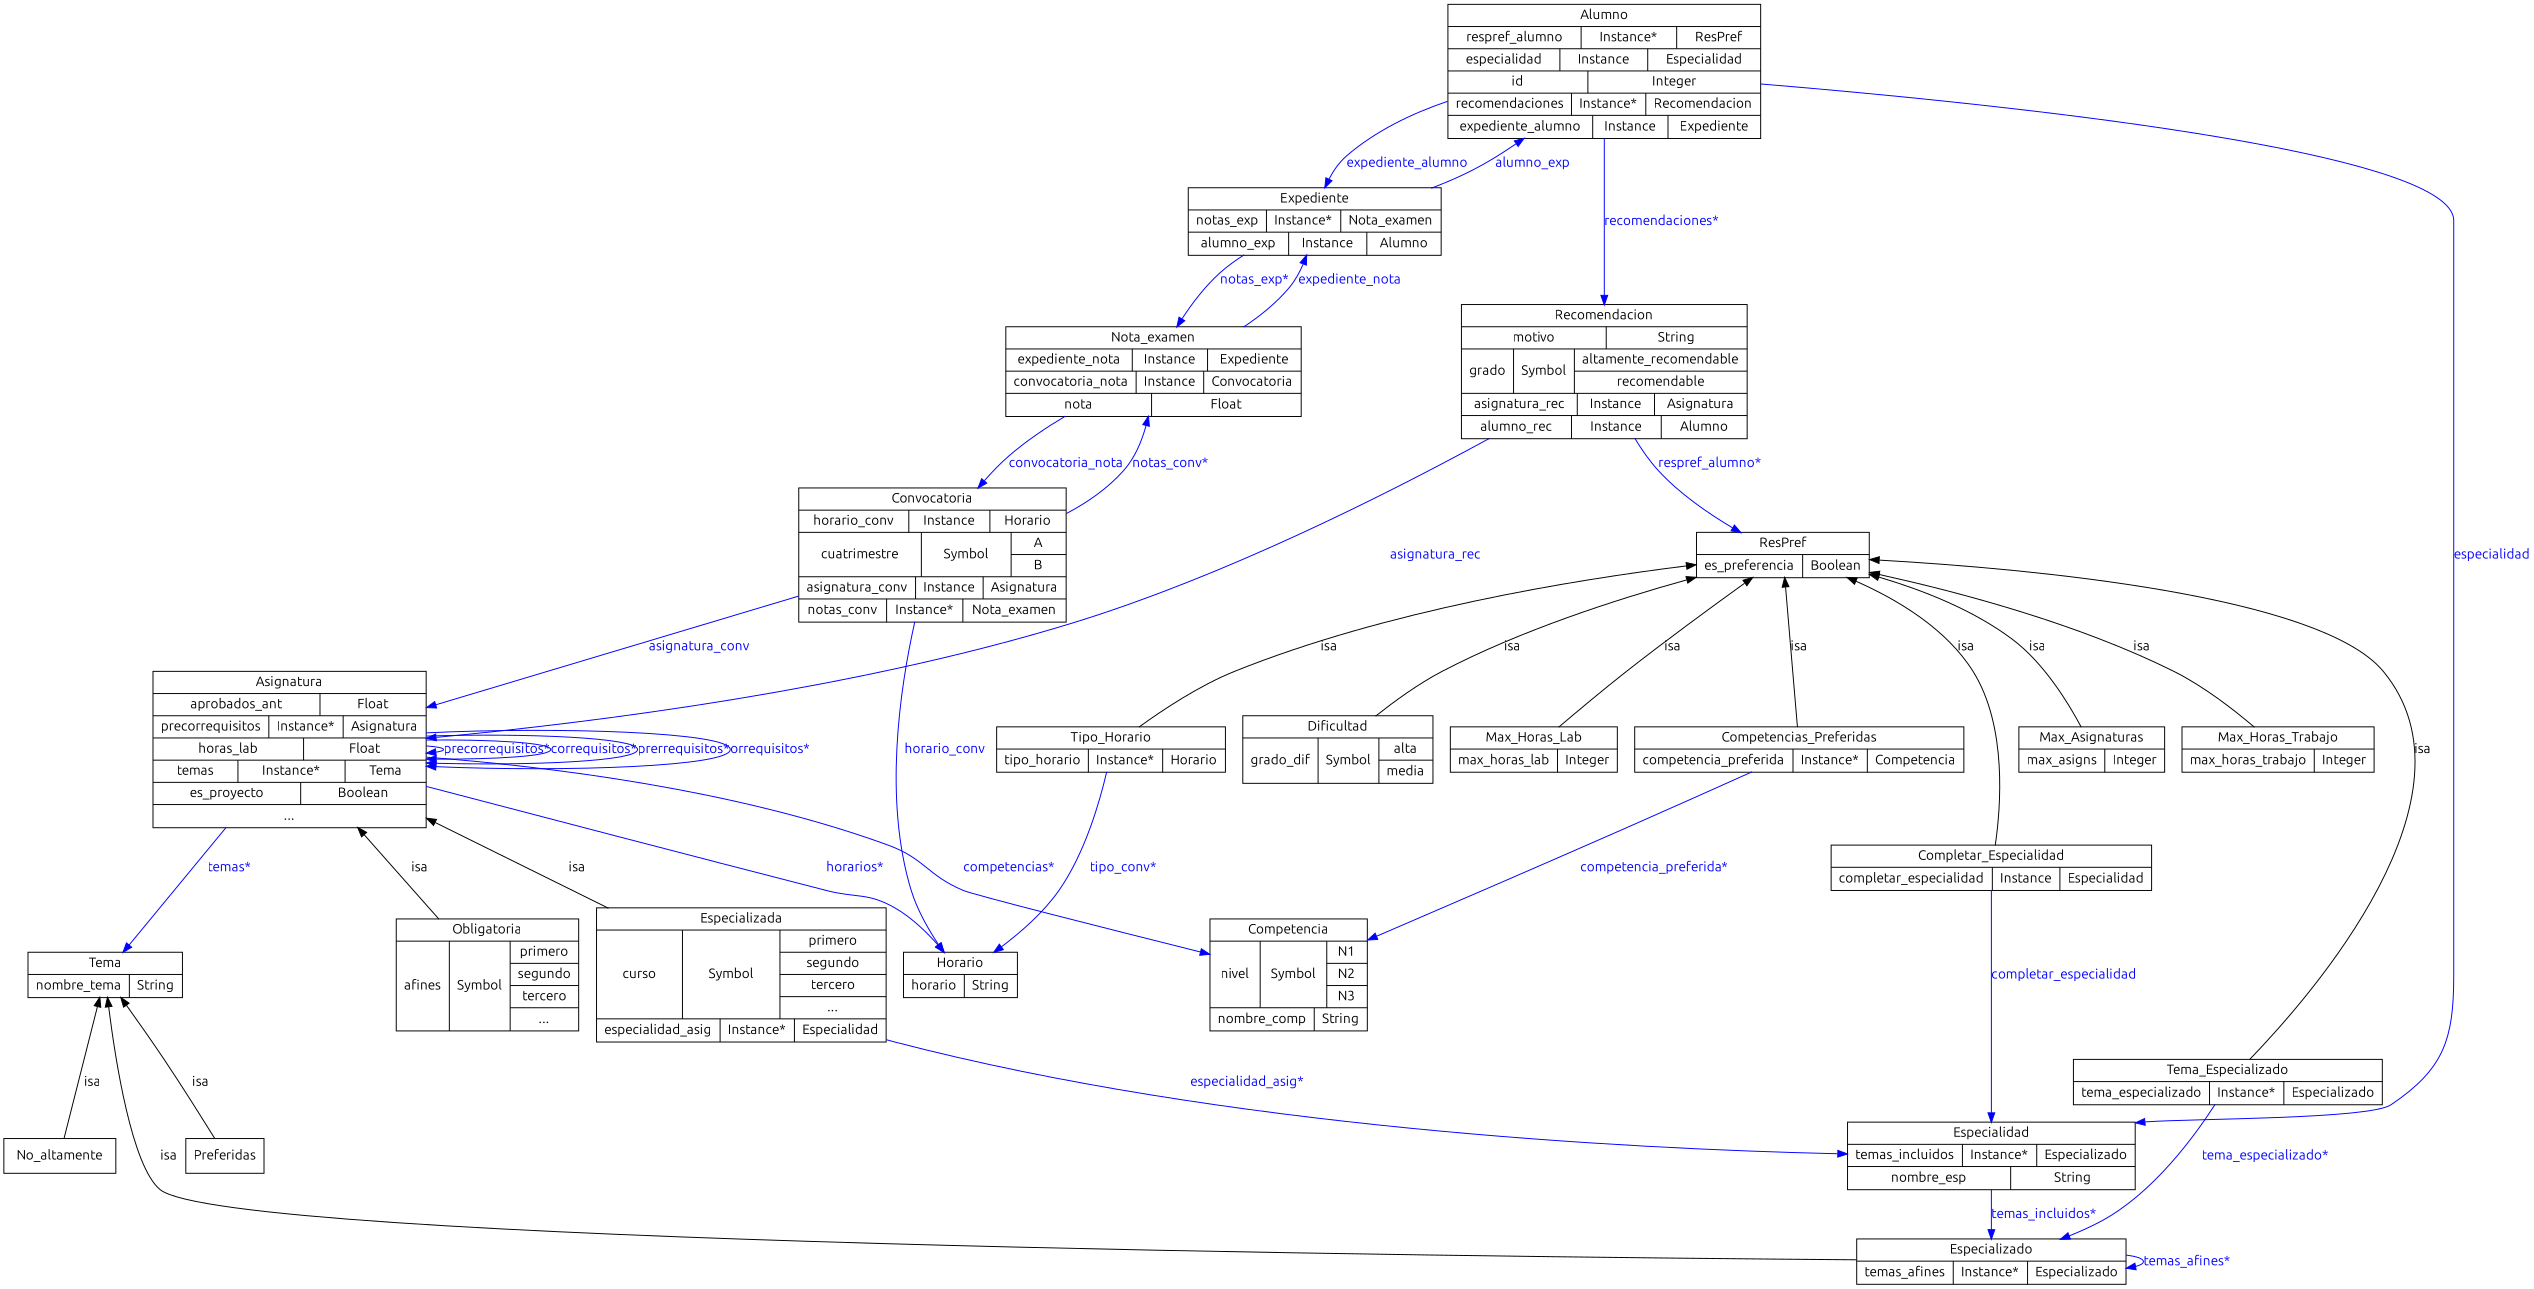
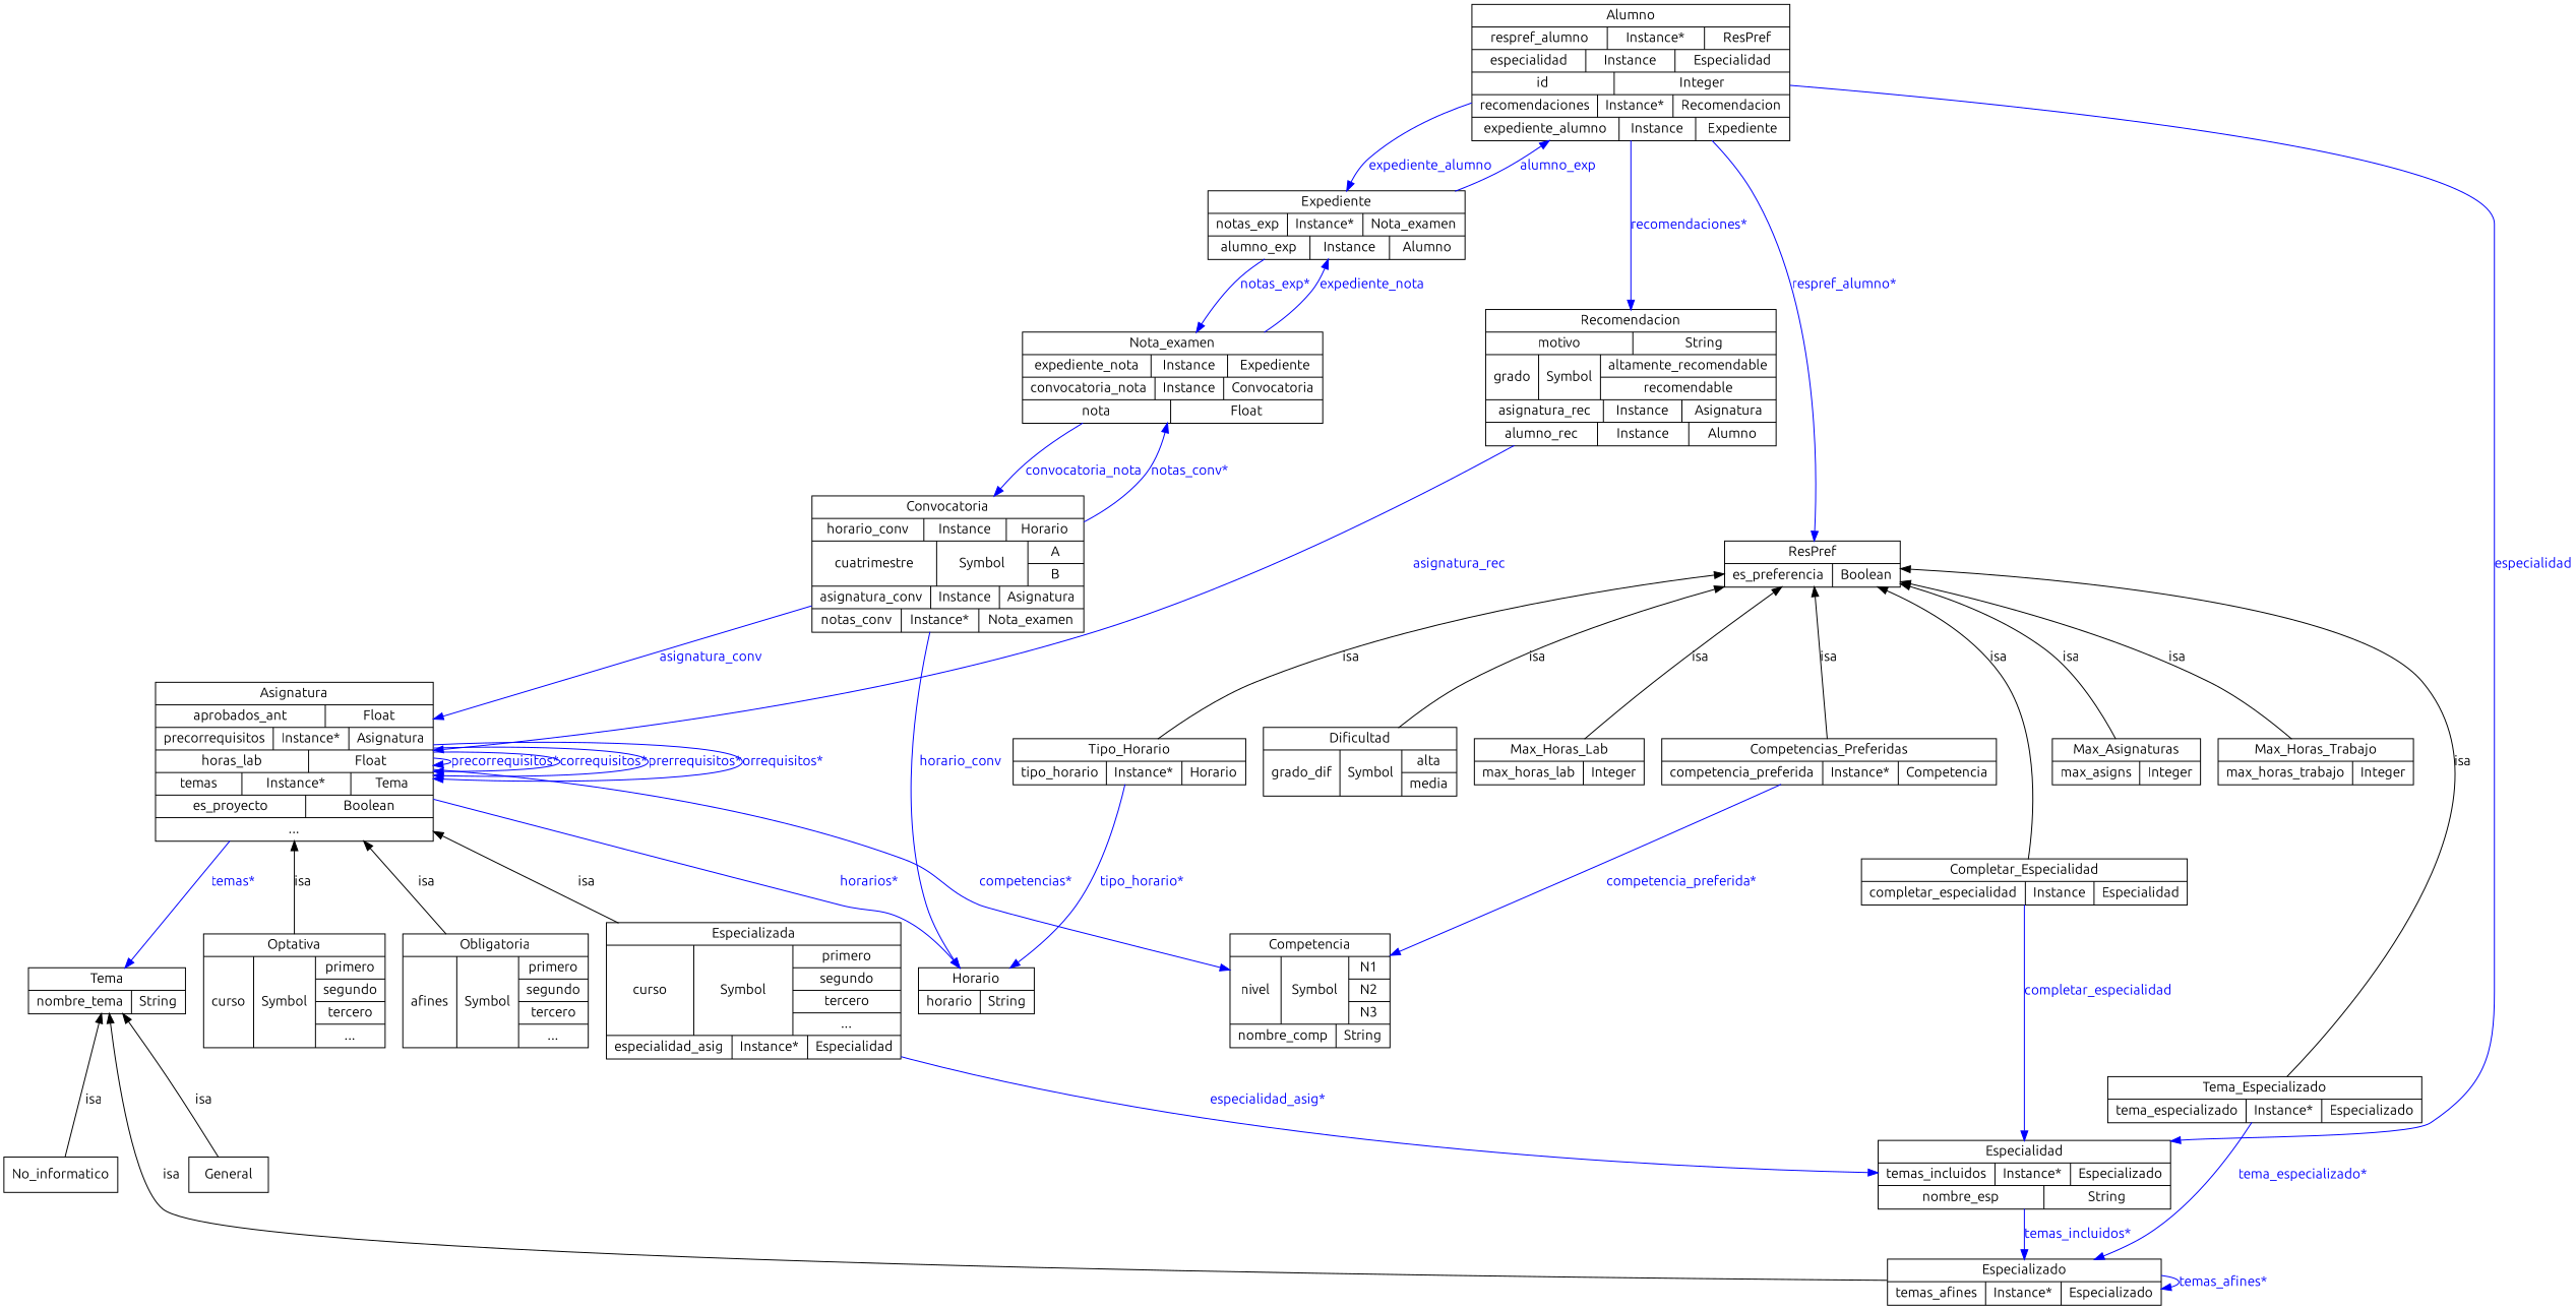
  digraph {
    fontname=Ubuntu
    node [color="0.0,0.0,0.0" fontcolor="0.0,0.0,0.0" fontname=Ubuntu shape=record]
    edge [color="0.6666667,1.0,1.0" fontcolor="0.6666667,1.0,1.0" fontname=Ubuntu style=filled]
-   n1 [label=Preferidas shape=box]
+   n1 [label=General shape=box]
    n2 [label="{Tema|{nombre_tema|String}}"]
    n3 [label="{Especializado|{temas_afines|Instance*|{Especializado}}}"]
-   n4 [label=No_altamente shape=box]
+   n4 [label=No_informatico shape=box]
    n5 [label="{Expediente|{notas_exp|Instance*|{Nota_examen}}|{alumno_exp|Instance|{Alumno}}}"]
    n6 [label="{Nota_examen|{expediente_nota|Instance|{Expediente}}|{convocatoria_nota|Instance|{Convocatoria}}|{nota|Float}}"]
    n7 [label="{Alumno|{respref_alumno|Instance*|{ResPref}}|{especialidad|Instance|{Especialidad}}|{id|Integer}|{recomendaciones|Instance*|{Recomendacion}}|{expediente_alumno|Instance|{Expediente}}}"]
    n8 [label="{Convocatoria|{horario_conv|Instance|{Horario}}|{cuatrimestre|Symbol|{A|B}}|{asignatura_conv|Instance|{Asignatura}}|{notas_conv|Instance*|{Nota_examen}}}"]
    n9 [label="{ResPref|{es_preferencia|Boolean}}"]
    n10 [label="{Recomendacion|{motivo|String}|{grado|Symbol|{altamente_recomendable|recomendable}}|{asignatura_rec|Instance|{Asignatura}}|{alumno_rec|Instance|{Alumno}}}"]
    n11 [label="{Especialidad|{temas_incluidos|Instance*|{Especializado}}|{nombre_esp|String}}"]
    n12 [label="{Horario|{horario|String}}"]
    n13 [label="{Asignatura|{aprobados_ant|Float}|{precorrequisitos|Instance*|{Asignatura}}|{horas_lab|Float}|{temas|Instance*|{Tema}}|{es_proyecto|Boolean}|{...}}"]
    n14 [label="{Max_Asignaturas|{max_asigns|Integer}}"]
    n15 [label="{Tipo_Horario|{tipo_horario|Instance*|{Horario}}}"]
    n16 [label="{Competencias_Preferidas|{competencia_preferida|Instance*|{Competencia}}}"]
    n17 [label="{Completar_Especialidad|{completar_especialidad|Instance|{Especialidad}}}"]
    n18 [label="{Max_Horas_Trabajo|{max_horas_trabajo|Integer}}"]
    n19 [label="{Dificultad|{grado_dif|Symbol|{alta|media}}}"]
    n20 [label="{Max_Horas_Lab|{max_horas_lab|Integer}}"]
    n21 [label="{Tema_Especializado|{tema_especializado|Instance*|{Especializado}}}"]
+   n22 [label="{Optativa|{curso|Symbol|{primero|segundo|tercero|...}}}"]
    n23 [label="{Competencia|{nivel|Symbol|{N1|N2|N3}}|{nombre_comp|String}}"]
    n24 [label="{Especializada|{curso|Symbol|{primero|segundo|tercero|...}}|{especialidad_asig|Instance*|{Especialidad}}}"]
    n25 [label="{Obligatoria|{afines|Symbol|{primero|segundo|tercero|...}}}"]
    n2 -> n1 [color="0.0,0.0,0.0" dir=back fontcolor="0.0,0.0,0.0" label=isa style=""]
    n2 -> n3 [color="0.0,0.0,0.0" dir=back fontcolor="0.0,0.0,0.0" label=isa style=""]
    n2 -> n4 [color="0.0,0.0,0.0" dir=back fontcolor="0.0,0.0,0.0" label=isa style=""]
    n3 -> n3 [label="temas_afines*"]
    n5 -> n6 [label="notas_exp*"]
    n5 -> n7 [label=alumno_exp]
    n6 -> n5 [label=expediente_nota]
    n6 -> n8 [label=convocatoria_nota]
    n7 -> n5 [label=expediente_alumno]
-   n10 -> n9 [label="respref_alumno*"]
+   n7 -> n9 [label="respref_alumno*"]
    n7 -> n10 [label="recomendaciones*"]
    n7 -> n11 [label=especialidad]
    n8 -> n6 [label="notas_conv*"]
    n8 -> n12 [label=horario_conv]
    n8 -> n13 [label=asignatura_conv]
    n9 -> n14 [color="0.0,0.0,0.0" dir=back fontcolor="0.0,0.0,0.0" label=isa style=""]
    n9 -> n15 [color="0.0,0.0,0.0" dir=back fontcolor="0.0,0.0,0.0" label=isa style=""]
    n9 -> n16 [color="0.0,0.0,0.0" dir=back fontcolor="0.0,0.0,0.0" label=isa style=""]
    n9 -> n17 [color="0.0,0.0,0.0" dir=back fontcolor="0.0,0.0,0.0" label=isa style=""]
    n9 -> n18 [color="0.0,0.0,0.0" dir=back fontcolor="0.0,0.0,0.0" label=isa style=""]
    n9 -> n19 [color="0.0,0.0,0.0" dir=back fontcolor="0.0,0.0,0.0" label=isa style=""]
    n9 -> n20 [color="0.0,0.0,0.0" dir=back fontcolor="0.0,0.0,0.0" label=isa style=""]
    n9 -> n21 [color="0.0,0.0,0.0" dir=back fontcolor="0.0,0.0,0.0" label=isa style=""]
    n10 -> n13 [label=asignatura_rec]
    n11 -> n3 [label="temas_incluidos*"]
    n13 -> n2 [label="temas*"]
    n13 -> n12 [label="horarios*"]
    n13 -> n13 [label="precorrequisitos*"]
    n13 -> n13 [label="correquisitos*"]
    n13 -> n13 [label="prerrequisitos*"]
    n13 -> n13 [label="orrequisitos*"]
+   n13 -> n22 [color="0.0,0.0,0.0" dir=back fontcolor="0.0,0.0,0.0" label=isa style=""]
    n13 -> n23 [label="competencias*"]
    n13 -> n24 [color="0.0,0.0,0.0" dir=back fontcolor="0.0,0.0,0.0" label=isa style=""]
    n13 -> n25 [color="0.0,0.0,0.0" dir=back fontcolor="0.0,0.0,0.0" label=isa style=""]
-   n15 -> n12 [label="tipo_conv*"]
+   n15 -> n12 [label="tipo_horario*"]
    n16 -> n23 [label="competencia_preferida*"]
    n17 -> n11 [label=completar_especialidad]
    n21 -> n3 [label="tema_especializado*"]
    n24 -> n11 [label="especialidad_asig*"]
  }
